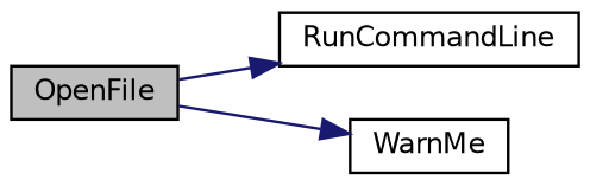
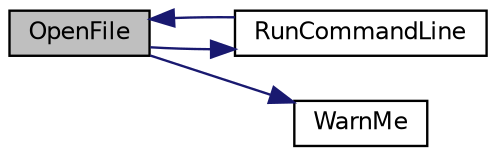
  digraph {
    rankdir=LR
    node [color=black fillcolor=white fontname=Helvetica fontsize=10 shape=record style=filled]
    edge [color=midnightblue fontname=Helvetica fontsize=10 labelfontname=Helvetica labelfontsize=10 style=solid]
    n1 [fillcolor=grey75 fontcolor=black height=0.2 label=OpenFile width=0.4]
    n2 [height=0.2 label=RunCommandLine width=0.4]
    n3 [height=0.2 label=WarnMe width=0.4]
    n1 -> n2
    n1 -> n3
+   n2 -> n1
  }
